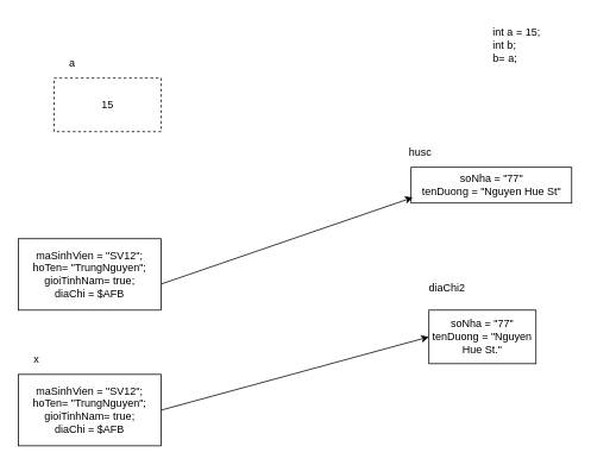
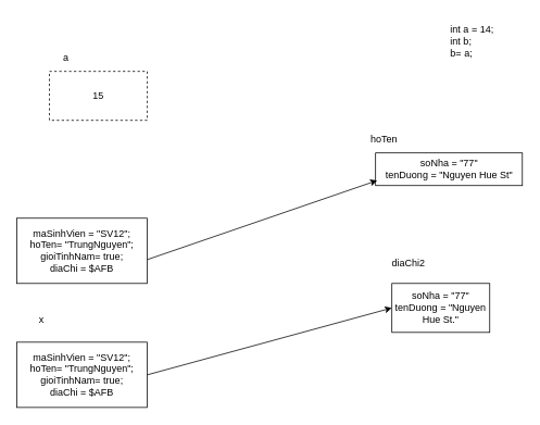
  <mxCell id="0" />
  <mxCell id="1" parent="0" />
  <mxCell id="2" value="" style="rounded=0;whiteSpace=wrap;html=1;" vertex="1" parent="1"><mxGeometry x="460" y="187" width="180" height="40" as="geometry" /></mxCell>
  <mxCell id="3" value="15" style="rounded=0;whiteSpace=wrap;html=1;dashed=1;" vertex="1" parent="1"><mxGeometry x="60" y="87" width="120" height="60" as="geometry" /></mxCell>
  <mxCell id="4" value="a" style="text;html=1;align=center;verticalAlign=middle;resizable=0;points=[];autosize=1;strokeColor=none;fillColor=none;" vertex="1" parent="1"><mxGeometry x="65" y="55" width="30" height="30" as="geometry" /></mxCell>
- <mxCell id="5" value="int a = 15;&amp;nbsp;&lt;div&gt;&lt;span style=&quot;background-color: transparent; color: light-dark(rgb(0, 0, 0), rgb(255, 255, 255));&quot;&gt;int b;&lt;/span&gt;&lt;/div&gt;&lt;div&gt;&lt;span style=&quot;background-color: transparent; color: light-dark(rgb(0, 0, 0), rgb(255, 255, 255));&quot;&gt;b= a;&lt;/span&gt;&lt;/div&gt;" style="text;html=1;align=left;verticalAlign=middle;resizable=0;points=[];autosize=1;strokeColor=none;fillColor=none;" vertex="1" parent="1"><mxGeometry x="550" y="20" width="80" height="60" as="geometry" /></mxCell>
+ <mxCell id="5" value="int a = 14;&amp;nbsp;&lt;div&gt;&lt;span style=&quot;background-color: transparent; color: light-dark(rgb(0, 0, 0), rgb(255, 255, 255));&quot;&gt;int b;&lt;/span&gt;&lt;/div&gt;&lt;div&gt;&lt;span style=&quot;background-color: transparent; color: light-dark(rgb(0, 0, 0), rgb(255, 255, 255));&quot;&gt;b= a;&lt;/span&gt;&lt;/div&gt;" style="text;html=1;align=left;verticalAlign=middle;resizable=0;points=[];autosize=1;strokeColor=none;fillColor=none;" vertex="1" parent="1"><mxGeometry x="550" y="20" width="80" height="60" as="geometry" /></mxCell>
  <mxCell id="6" value="soNha = &quot;77&quot;&lt;div&gt;tenDuong = &quot;Nguyen Hue St&quot;&lt;/div&gt;" style="text;html=1;align=center;verticalAlign=middle;resizable=0;points=[];autosize=1;strokeColor=none;fillColor=none;" vertex="1" parent="1"><mxGeometry x="460" y="187" width="180" height="40" as="geometry" /></mxCell>
  <mxCell id="7" value="&lt;span style=&quot;text-wrap-mode: nowrap;&quot;&gt;maSinhVien = &quot;SV12&quot;;&lt;/span&gt;&lt;div style=&quot;text-wrap-mode: nowrap;&quot;&gt;hoTen= &quot;TrungNguyen&quot;;&lt;/div&gt;&lt;div style=&quot;text-wrap-mode: nowrap;&quot;&gt;gioiTinhNam= true;&lt;/div&gt;&lt;div style=&quot;text-wrap-mode: nowrap;&quot;&gt;diaChi = $AFB&lt;/div&gt;" style="rounded=0;whiteSpace=wrap;html=1;" vertex="1" parent="1"><mxGeometry x="20" y="267" width="160" height="80" as="geometry" /></mxCell>
  <mxCell id="8" value="&lt;span style=&quot;text-wrap-mode: nowrap;&quot;&gt;maSinhVien = &quot;SV12&quot;;&lt;/span&gt;&lt;div style=&quot;text-wrap-mode: nowrap;&quot;&gt;hoTen= &quot;TrungNguyen&quot;;&lt;/div&gt;&lt;div style=&quot;text-wrap-mode: nowrap;&quot;&gt;gioiTinhNam= true;&lt;/div&gt;&lt;div style=&quot;text-wrap-mode: nowrap;&quot;&gt;diaChi = $AFB&lt;/div&gt;" style="rounded=0;whiteSpace=wrap;html=1;" vertex="1" parent="1"><mxGeometry x="20" y="419" width="160" height="80" as="geometry" /></mxCell>
- <mxCell id="9" value="x" style="text;html=1;align=center;verticalAlign=middle;resizable=0;points=[];autosize=1;strokeColor=none;fillColor=none;" vertex="1" parent="1"><mxGeometry x="25" y="387" width="30" height="30" as="geometry" /></mxCell>
+ <mxCell id="9" value="x" style="text;html=1;align=center;verticalAlign=middle;resizable=0;points=[];autosize=1;strokeColor=none;fillColor=none;" vertex="1" parent="1"><mxGeometry x="35" y="377" width="30" height="30" as="geometry" /></mxCell>
  <mxCell id="10" value="" style="endArrow=classic;html=1;rounded=0;exitX=1.002;exitY=0.633;exitDx=0;exitDy=0;exitPerimeter=0;entryX=0.011;entryY=0.845;entryDx=0;entryDy=0;entryPerimeter=0;" edge="1" parent="1" source="7" target="6"><mxGeometry width="50" height="50" relative="1" as="geometry"><mxPoint x="390" y="427" as="sourcePoint" /><mxPoint x="440" y="377" as="targetPoint" /></mxGeometry></mxCell>
  <mxCell id="11" value="" style="endArrow=classic;html=1;rounded=0;exitX=1;exitY=0.5;exitDx=0;exitDy=0;entryX=0;entryY=0.5;entryDx=0;entryDy=0;" edge="1" parent="1" source="8" target="13"><mxGeometry width="50" height="50" relative="1" as="geometry"><mxPoint x="390" y="427" as="sourcePoint" /><mxPoint x="440" y="377" as="targetPoint" /></mxGeometry></mxCell>
- <mxCell id="12" value="husc" style="text;html=1;align=center;verticalAlign=middle;resizable=0;points=[];autosize=1;strokeColor=none;fillColor=none;" vertex="1" parent="1"><mxGeometry x="445" y="155" width="50" height="30" as="geometry" /></mxCell>
+ <mxCell id="12" value="hoTen" style="text;html=1;align=center;verticalAlign=middle;resizable=0;points=[];autosize=1;strokeColor=none;fillColor=none;" vertex="1" parent="1"><mxGeometry x="445" y="155" width="50" height="30" as="geometry" /></mxCell>
  <mxCell id="13" value="soNha = &quot;77&quot;&lt;div&gt;tenDuong = &quot;Nguyen Hue St.&quot;&lt;/div&gt;" style="rounded=0;whiteSpace=wrap;html=1;" vertex="1" parent="1"><mxGeometry x="480" y="347" width="120" height="60" as="geometry" /></mxCell>
  <mxCell id="14" value="diaChi2" style="text;html=1;align=center;verticalAlign=middle;resizable=0;points=[];autosize=1;strokeColor=none;fillColor=none;" vertex="1" parent="1"><mxGeometry x="470" y="307" width="60" height="30" as="geometry" /></mxCell>
